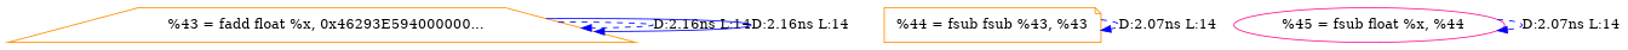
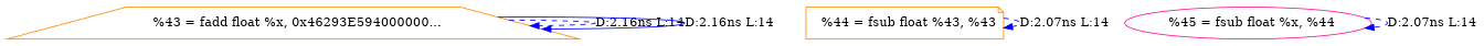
  digraph {
    node [color=darkorange]
    edge [color=blue style=dashed]
    n1 [label="  %43 = fadd float %x, 0x46293E594000000..." shape=trapezium]
-   n2 [label="%44 = fsub fsub %43, %43" shape=note]
+   n2 [label="  %44 = fsub float %43, %43" shape=note]
    n3 [label="  %45 = fsub float %x, %44" color=deeppink shape=ellipse]
    n1 -> n1 [label="D:2.16ns L:14"]
    n1 -> n1 [label="D:2.16ns L:14" style=solid]
    n2 -> n2 [label="D:2.07ns L:14"]
    n3 -> n3 [label="D:2.07ns L:14"]
  }
